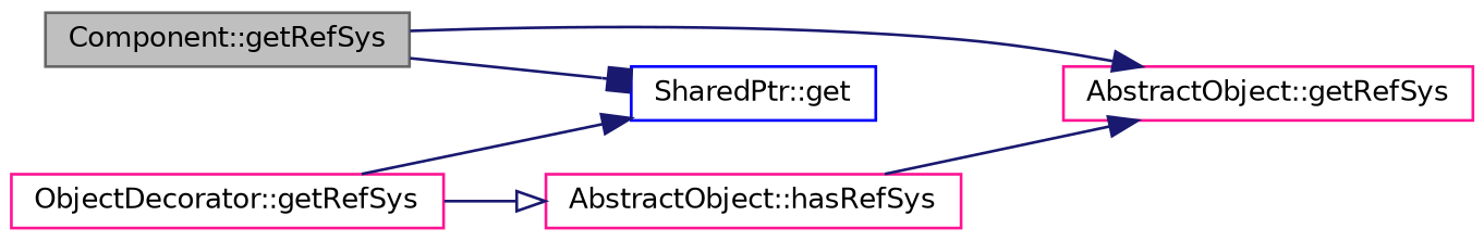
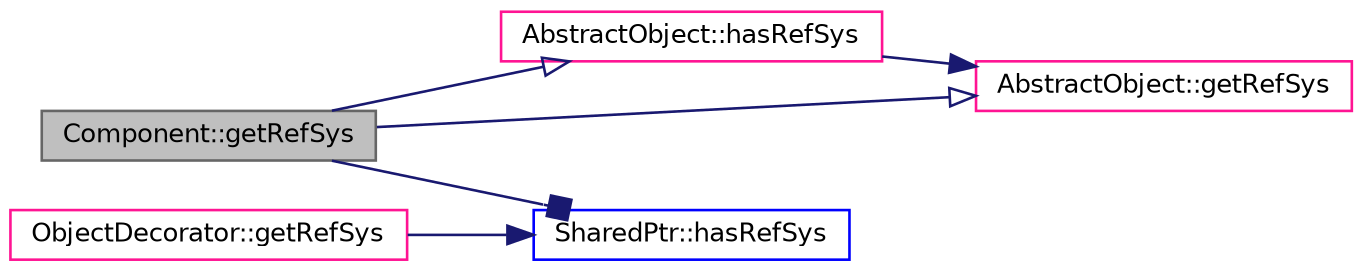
  digraph {
    rankdir=LR
    node [color=deeppink fillcolor=white fontname=Helvetica fontsize=10 shape=record style=filled]
    edge [arrowhead=onormal color=midnightblue fontname=Helvetica fontsize=10 labelfontname=Helvetica labelfontsize=10 style=solid]
    n1 [color=gray40 fillcolor=grey75 fontcolor=black height=0.2 label="Component::getRefSys" width=0.4]
    n2 [height=0.2 label="AbstractObject::hasRefSys" width=0.4]
    n3 [height=0.2 label="AbstractObject::getRefSys" width=0.4]
-   n4 [color=blue height=0.2 label="SharedPtr::get" width=0.4]
+   n4 [color=blue height=0.2 label="SharedPtr::hasRefSys" width=0.4]
    n5 [height=0.2 label="ObjectDecorator::getRefSys" width=0.4]
-   n5 -> n2
-   n1 -> n3 [arrowhead=normal]
+   n1 -> n2
+   n1 -> n3
    n1 -> n4 [arrowhead=box]
    n2 -> n3 [arrowhead=normal]
    n5 -> n4 [arrowhead=normal]
  }
